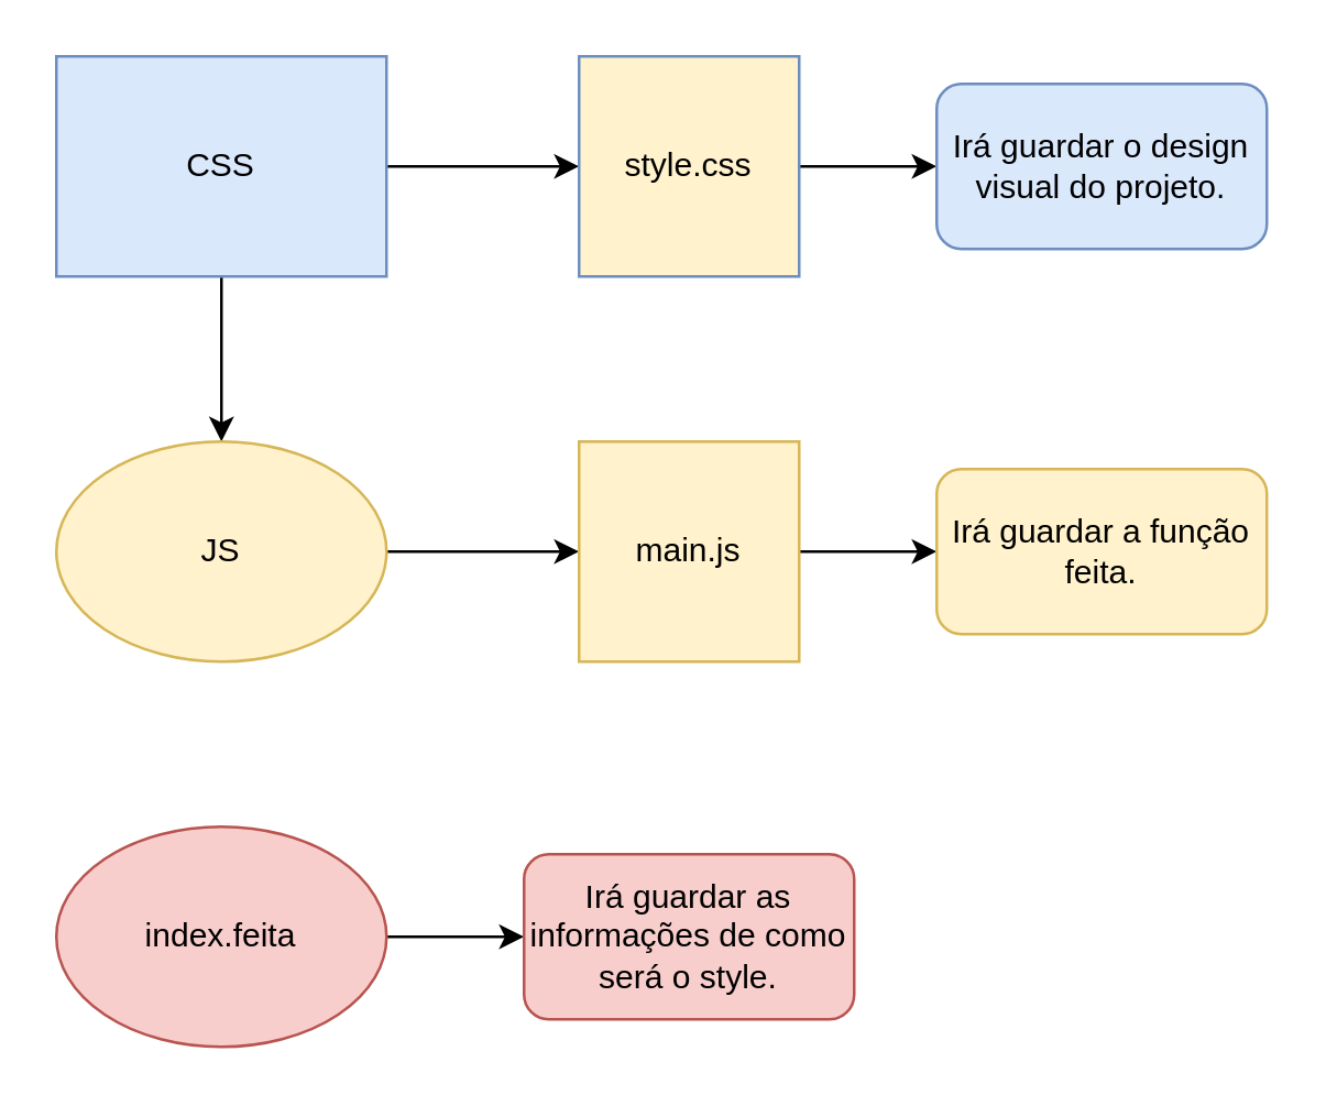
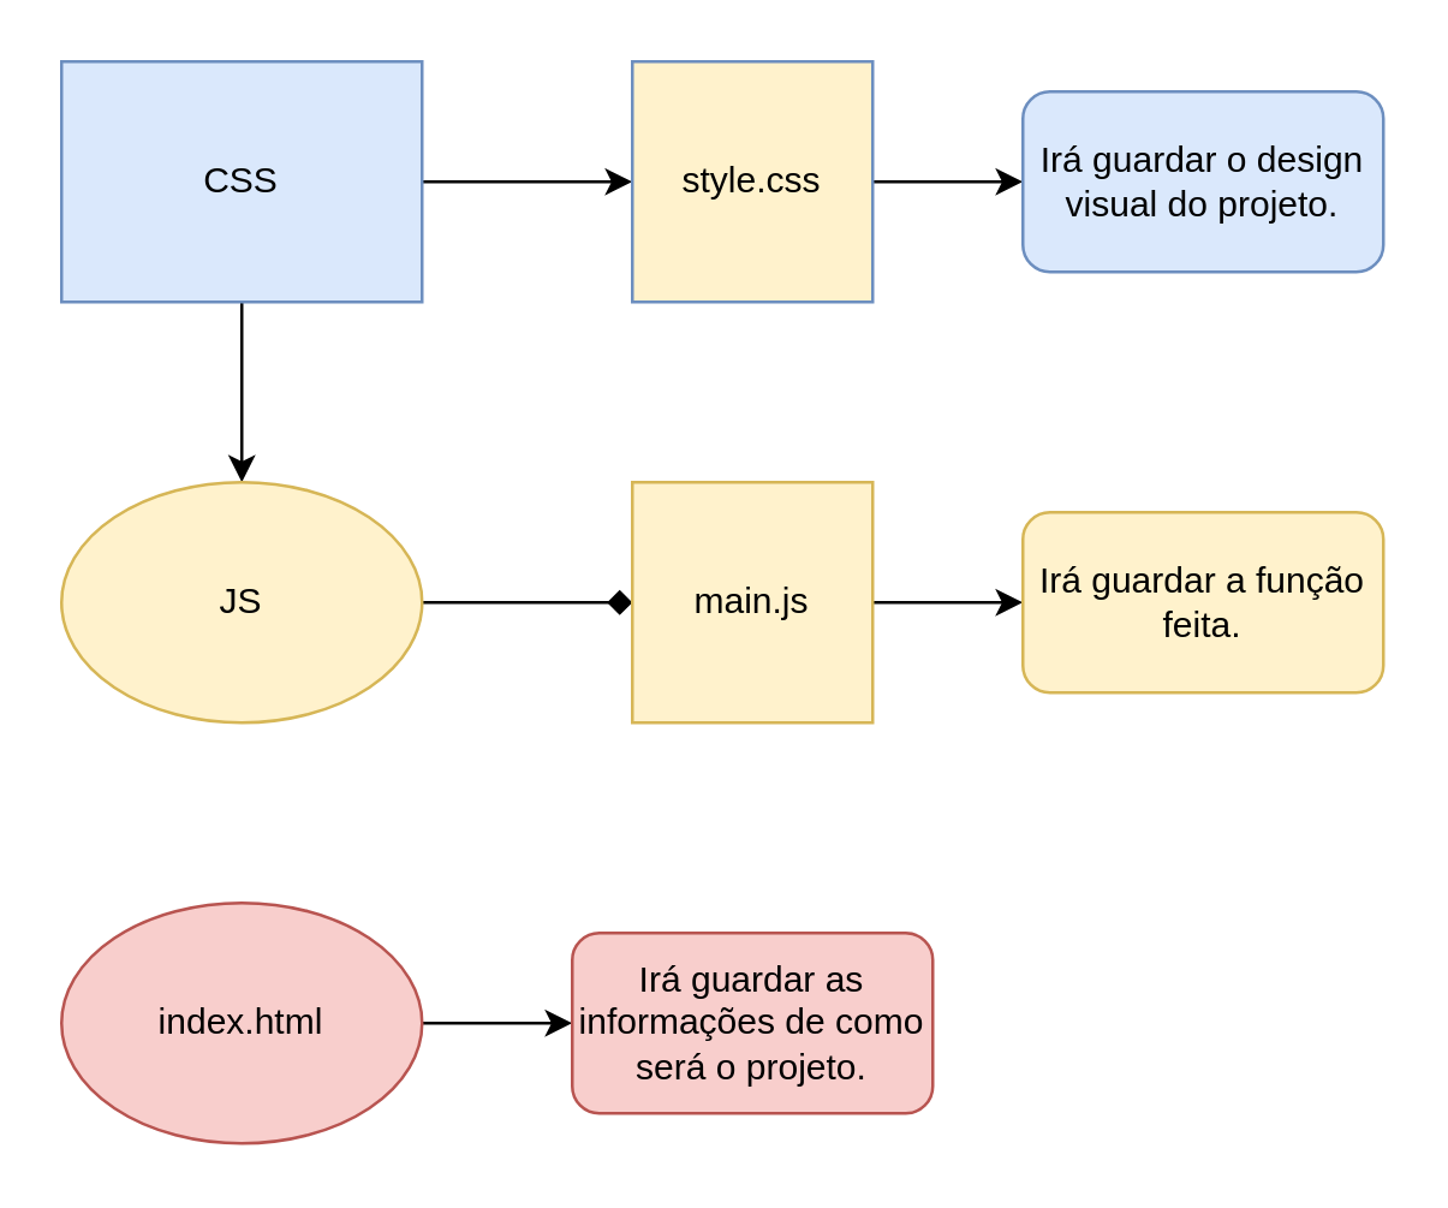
  <mxCell id="0" />
  <mxCell id="1" parent="0" />
  <mxCell id="2" style="edgeStyle=orthogonalEdgeStyle;rounded=0;orthogonalLoop=1;jettySize=auto;html=1;" edge="1" parent="1" source="4" target="6"><mxGeometry relative="1" as="geometry"><mxPoint x="210" y="60" as="targetPoint" /></mxGeometry></mxCell>
  <mxCell id="3" style="edgeStyle=orthogonalEdgeStyle;rounded=0;orthogonalLoop=1;jettySize=auto;html=1;" edge="1" parent="1" source="4" target="8"><mxGeometry relative="1" as="geometry"><mxPoint x="80" y="160" as="targetPoint" /></mxGeometry></mxCell>
  <mxCell id="4" value="CSS" style="whiteSpace=wrap;html=1;fillColor=#dae8fc;strokeColor=#6c8ebf;rounded=0;" vertex="1" parent="1"><mxGeometry x="20" y="20" width="120" height="80" as="geometry" /></mxCell>
  <mxCell id="5" style="edgeStyle=orthogonalEdgeStyle;rounded=0;orthogonalLoop=1;jettySize=auto;html=1;entryX=0;entryY=0.5;entryDx=0;entryDy=0;" edge="1" parent="1" source="6" target="13"><mxGeometry relative="1" as="geometry" /></mxCell>
  <mxCell id="6" value="style.css" style="whiteSpace=wrap;html=1;aspect=fixed;fillColor=#fff2cc;strokeColor=#6c8ebf;" vertex="1" parent="1"><mxGeometry x="210" y="20" width="80" height="80" as="geometry" /></mxCell>
- <mxCell id="7" style="edgeStyle=orthogonalEdgeStyle;rounded=0;orthogonalLoop=1;jettySize=auto;html=1;" edge="1" parent="1" source="8" target="10"><mxGeometry relative="1" as="geometry"><mxPoint x="220" y="200" as="targetPoint" /></mxGeometry></mxCell>
+ <mxCell id="7" style="edgeStyle=orthogonalEdgeStyle;rounded=0;orthogonalLoop=1;jettySize=auto;html=1;endArrow=diamond;" edge="1" parent="1" source="8" target="10"><mxGeometry relative="1" as="geometry"><mxPoint x="220" y="200" as="targetPoint" /></mxGeometry></mxCell>
  <mxCell id="8" value="JS" style="ellipse;whiteSpace=wrap;html=1;fillColor=#fff2cc;strokeColor=#d6b656;" vertex="1" parent="1"><mxGeometry x="20" y="160" width="120" height="80" as="geometry" /></mxCell>
  <mxCell id="9" style="edgeStyle=orthogonalEdgeStyle;rounded=0;orthogonalLoop=1;jettySize=auto;html=1;entryX=0;entryY=0.5;entryDx=0;entryDy=0;" edge="1" parent="1" source="10" target="14"><mxGeometry relative="1" as="geometry" /></mxCell>
  <mxCell id="10" value="main.js" style="whiteSpace=wrap;html=1;aspect=fixed;fillColor=#fff2cc;strokeColor=#d6b656;" vertex="1" parent="1"><mxGeometry x="210" y="160" width="80" height="80" as="geometry" /></mxCell>
  <mxCell id="11" style="edgeStyle=orthogonalEdgeStyle;rounded=0;orthogonalLoop=1;jettySize=auto;html=1;entryX=0;entryY=0.5;entryDx=0;entryDy=0;" edge="1" parent="1" source="12" target="15"><mxGeometry relative="1" as="geometry" /></mxCell>
- <mxCell id="12" value="index.feita" style="ellipse;whiteSpace=wrap;html=1;fillColor=#f8cecc;strokeColor=#b85450;" vertex="1" parent="1"><mxGeometry x="20" y="300" width="120" height="80" as="geometry" /></mxCell>
+ <mxCell id="12" value="index.html" style="ellipse;whiteSpace=wrap;html=1;fillColor=#f8cecc;strokeColor=#b85450;" vertex="1" parent="1"><mxGeometry x="20" y="300" width="120" height="80" as="geometry" /></mxCell>
  <mxCell id="13" value="Irá guardar o design visual do projeto." style="rounded=1;whiteSpace=wrap;html=1;fillColor=#dae8fc;strokeColor=#6c8ebf;" vertex="1" parent="1"><mxGeometry x="340" y="30" width="120" height="60" as="geometry" /></mxCell>
  <mxCell id="14" value="Irá guardar a função feita." style="rounded=1;whiteSpace=wrap;html=1;fillColor=#fff2cc;strokeColor=#d6b656;" vertex="1" parent="1"><mxGeometry x="340" y="170" width="120" height="60" as="geometry" /></mxCell>
- <mxCell id="15" value="Irá guardar as informações de como será o style." style="rounded=1;whiteSpace=wrap;html=1;fillColor=#f8cecc;strokeColor=#b85450;" vertex="1" parent="1"><mxGeometry x="190" y="310" width="120" height="60" as="geometry" /></mxCell>
+ <mxCell id="15" value="Irá guardar as informações de como será o projeto." style="rounded=1;whiteSpace=wrap;html=1;fillColor=#f8cecc;strokeColor=#b85450;" vertex="1" parent="1"><mxGeometry x="190" y="310" width="120" height="60" as="geometry" /></mxCell>
